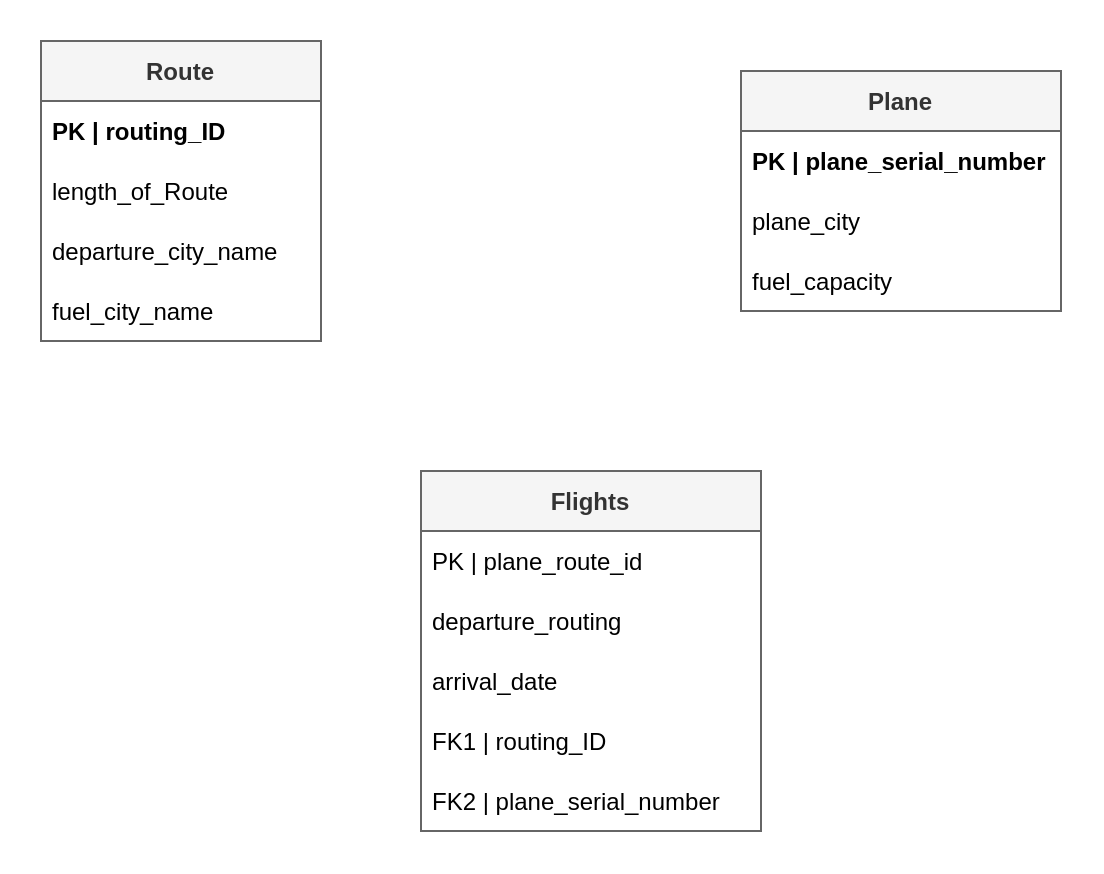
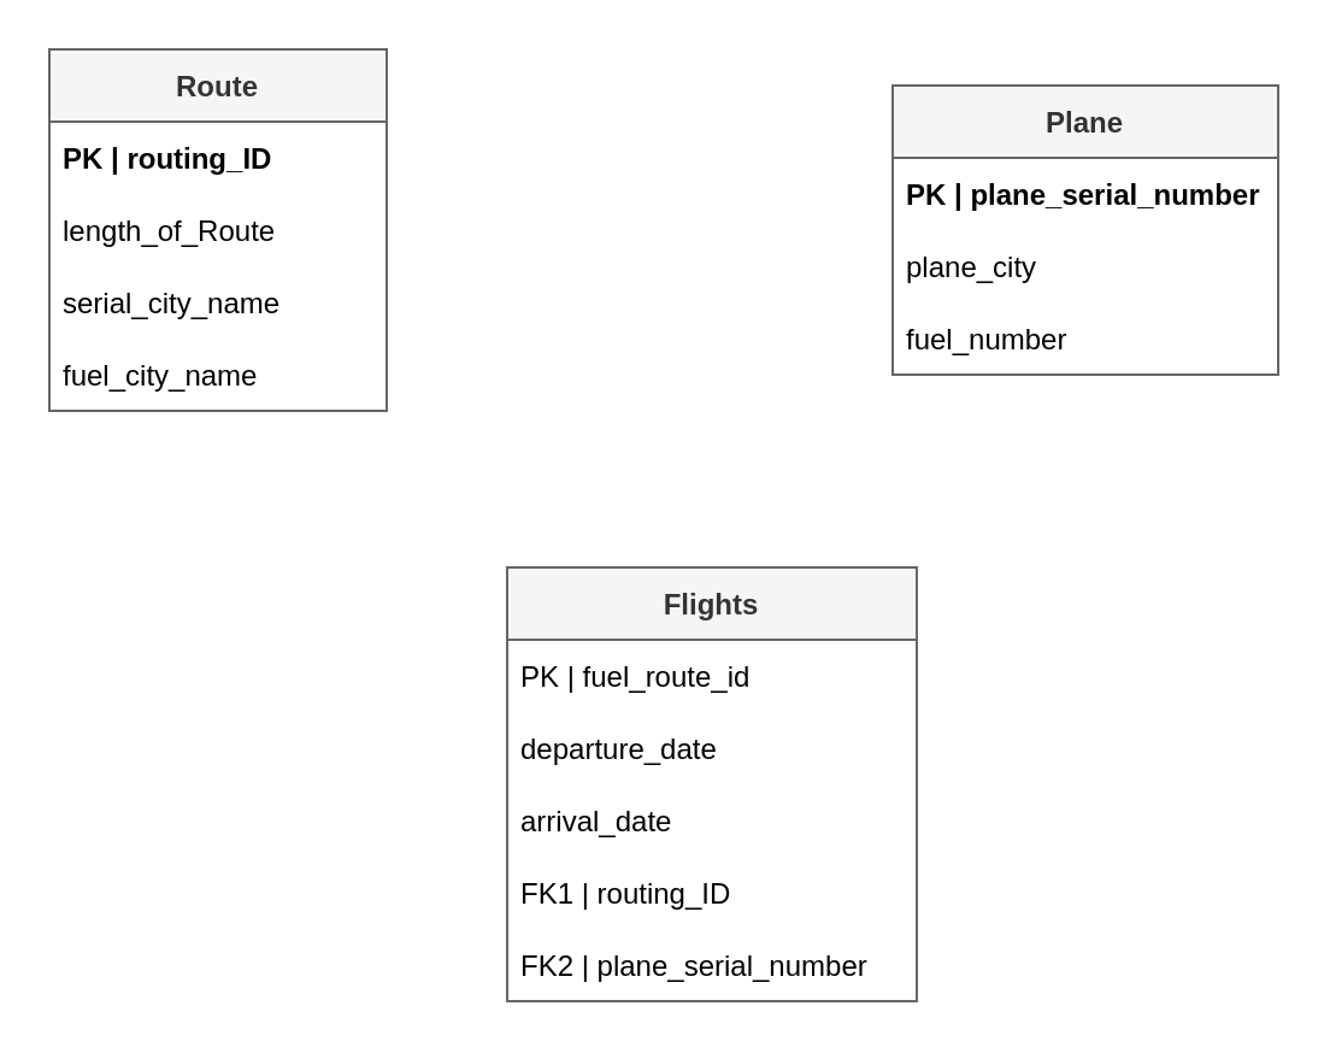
  <mxCell id="0" />
  <mxCell id="1" parent="0" />
  <mxCell id="2" value="Route" style="swimlane;fontStyle=1;childLayout=stackLayout;horizontal=1;startSize=30;horizontalStack=0;resizeParent=1;resizeParentMax=0;resizeLast=0;collapsible=1;marginBottom=0;fillColor=#f5f5f5;fontColor=#333333;strokeColor=#666666;" parent="1" vertex="1"><mxGeometry x="20" y="20" width="140" height="150" as="geometry" /></mxCell>
  <mxCell id="3" value="PK | routing_ID" style="text;strokeColor=none;fillColor=none;align=left;verticalAlign=middle;spacingLeft=4;spacingRight=4;overflow=hidden;points=[[0,0.5],[1,0.5]];portConstraint=eastwest;rotatable=0;fontStyle=1" parent="2" vertex="1"><mxGeometry y="30" width="140" height="30" as="geometry" /></mxCell>
  <mxCell id="4" value="length_of_Route" style="text;strokeColor=none;fillColor=none;align=left;verticalAlign=middle;spacingLeft=4;spacingRight=4;overflow=hidden;points=[[0,0.5],[1,0.5]];portConstraint=eastwest;rotatable=0;" parent="2" vertex="1"><mxGeometry y="60" width="140" height="30" as="geometry" /></mxCell>
- <mxCell id="5" value="departure_city_name" style="text;strokeColor=none;fillColor=none;align=left;verticalAlign=middle;spacingLeft=4;spacingRight=4;overflow=hidden;points=[[0,0.5],[1,0.5]];portConstraint=eastwest;rotatable=0;" parent="2" vertex="1"><mxGeometry y="90" width="140" height="30" as="geometry" /></mxCell>
+ <mxCell id="5" value="serial_city_name" style="text;strokeColor=none;fillColor=none;align=left;verticalAlign=middle;spacingLeft=4;spacingRight=4;overflow=hidden;points=[[0,0.5],[1,0.5]];portConstraint=eastwest;rotatable=0;" parent="2" vertex="1"><mxGeometry y="90" width="140" height="30" as="geometry" /></mxCell>
  <mxCell id="6" value="fuel_city_name" style="text;strokeColor=none;fillColor=none;align=left;verticalAlign=middle;spacingLeft=4;spacingRight=4;overflow=hidden;points=[[0,0.5],[1,0.5]];portConstraint=eastwest;rotatable=0;" parent="2" vertex="1"><mxGeometry y="120" width="140" height="30" as="geometry" /></mxCell>
  <mxCell id="7" value="Plane" style="swimlane;fontStyle=1;childLayout=stackLayout;horizontal=1;startSize=30;horizontalStack=0;resizeParent=1;resizeParentMax=0;resizeLast=0;collapsible=1;marginBottom=0;fillColor=#f5f5f5;fontColor=#333333;strokeColor=#666666;" parent="1" vertex="1"><mxGeometry x="370" y="35" width="160" height="120" as="geometry" /></mxCell>
  <mxCell id="8" value="PK | plane_serial_number" style="text;strokeColor=none;fillColor=none;align=left;verticalAlign=middle;spacingLeft=4;spacingRight=4;overflow=hidden;points=[[0,0.5],[1,0.5]];portConstraint=eastwest;rotatable=0;fontStyle=1" parent="7" vertex="1"><mxGeometry y="30" width="160" height="30" as="geometry" /></mxCell>
  <mxCell id="9" value="plane_city" style="text;strokeColor=none;fillColor=none;align=left;verticalAlign=middle;spacingLeft=4;spacingRight=4;overflow=hidden;points=[[0,0.5],[1,0.5]];portConstraint=eastwest;rotatable=0;" parent="7" vertex="1"><mxGeometry y="60" width="160" height="30" as="geometry" /></mxCell>
- <mxCell id="10" value="fuel_capacity" style="text;strokeColor=none;fillColor=none;align=left;verticalAlign=middle;spacingLeft=4;spacingRight=4;overflow=hidden;points=[[0,0.5],[1,0.5]];portConstraint=eastwest;rotatable=0;" parent="7" vertex="1"><mxGeometry y="90" width="160" height="30" as="geometry" /></mxCell>
+ <mxCell id="10" value="fuel_number" style="text;strokeColor=none;fillColor=none;align=left;verticalAlign=middle;spacingLeft=4;spacingRight=4;overflow=hidden;points=[[0,0.5],[1,0.5]];portConstraint=eastwest;rotatable=0;" parent="7" vertex="1"><mxGeometry y="90" width="160" height="30" as="geometry" /></mxCell>
  <mxCell id="11" value="Flights" style="swimlane;fontStyle=1;childLayout=stackLayout;horizontal=1;startSize=30;horizontalStack=0;resizeParent=1;resizeParentMax=0;resizeLast=0;collapsible=1;marginBottom=0;fillColor=#f5f5f5;fontColor=#333333;strokeColor=#666666;" parent="1" vertex="1"><mxGeometry x="210" y="235" width="170" height="180" as="geometry" /></mxCell>
- <mxCell id="12" value="PK | plane_route_id" style="text;strokeColor=none;fillColor=none;align=left;verticalAlign=middle;spacingLeft=4;spacingRight=4;overflow=hidden;points=[[0,0.5],[1,0.5]];portConstraint=eastwest;rotatable=0;" parent="11" vertex="1"><mxGeometry y="30" width="170" height="30" as="geometry" /></mxCell>
- <mxCell id="13" value="departure_routing" style="text;strokeColor=none;fillColor=none;align=left;verticalAlign=middle;spacingLeft=4;spacingRight=4;overflow=hidden;points=[[0,0.5],[1,0.5]];portConstraint=eastwest;rotatable=0;" parent="11" vertex="1"><mxGeometry y="60" width="170" height="30" as="geometry" /></mxCell>
+ <mxCell id="12" value="PK | fuel_route_id" style="text;strokeColor=none;fillColor=none;align=left;verticalAlign=middle;spacingLeft=4;spacingRight=4;overflow=hidden;points=[[0,0.5],[1,0.5]];portConstraint=eastwest;rotatable=0;" parent="11" vertex="1"><mxGeometry y="30" width="170" height="30" as="geometry" /></mxCell>
+ <mxCell id="13" value="departure_date" style="text;strokeColor=none;fillColor=none;align=left;verticalAlign=middle;spacingLeft=4;spacingRight=4;overflow=hidden;points=[[0,0.5],[1,0.5]];portConstraint=eastwest;rotatable=0;" parent="11" vertex="1"><mxGeometry y="60" width="170" height="30" as="geometry" /></mxCell>
  <mxCell id="14" value="arrival_date" style="text;strokeColor=none;fillColor=none;align=left;verticalAlign=middle;spacingLeft=4;spacingRight=4;overflow=hidden;points=[[0,0.5],[1,0.5]];portConstraint=eastwest;rotatable=0;" parent="11" vertex="1"><mxGeometry y="90" width="170" height="30" as="geometry" /></mxCell>
  <mxCell id="15" value="FK1 | routing_ID " style="text;strokeColor=none;fillColor=none;align=left;verticalAlign=middle;spacingLeft=4;spacingRight=4;overflow=hidden;points=[[0,0.5],[1,0.5]];portConstraint=eastwest;rotatable=0;" parent="11" vertex="1"><mxGeometry y="120" width="170" height="30" as="geometry" /></mxCell>
  <mxCell id="16" value="FK2 | plane_serial_number" style="text;strokeColor=none;fillColor=none;align=left;verticalAlign=middle;spacingLeft=4;spacingRight=4;overflow=hidden;points=[[0,0.5],[1,0.5]];portConstraint=eastwest;rotatable=0;" parent="11" vertex="1"><mxGeometry y="150" width="170" height="30" as="geometry" /></mxCell>
